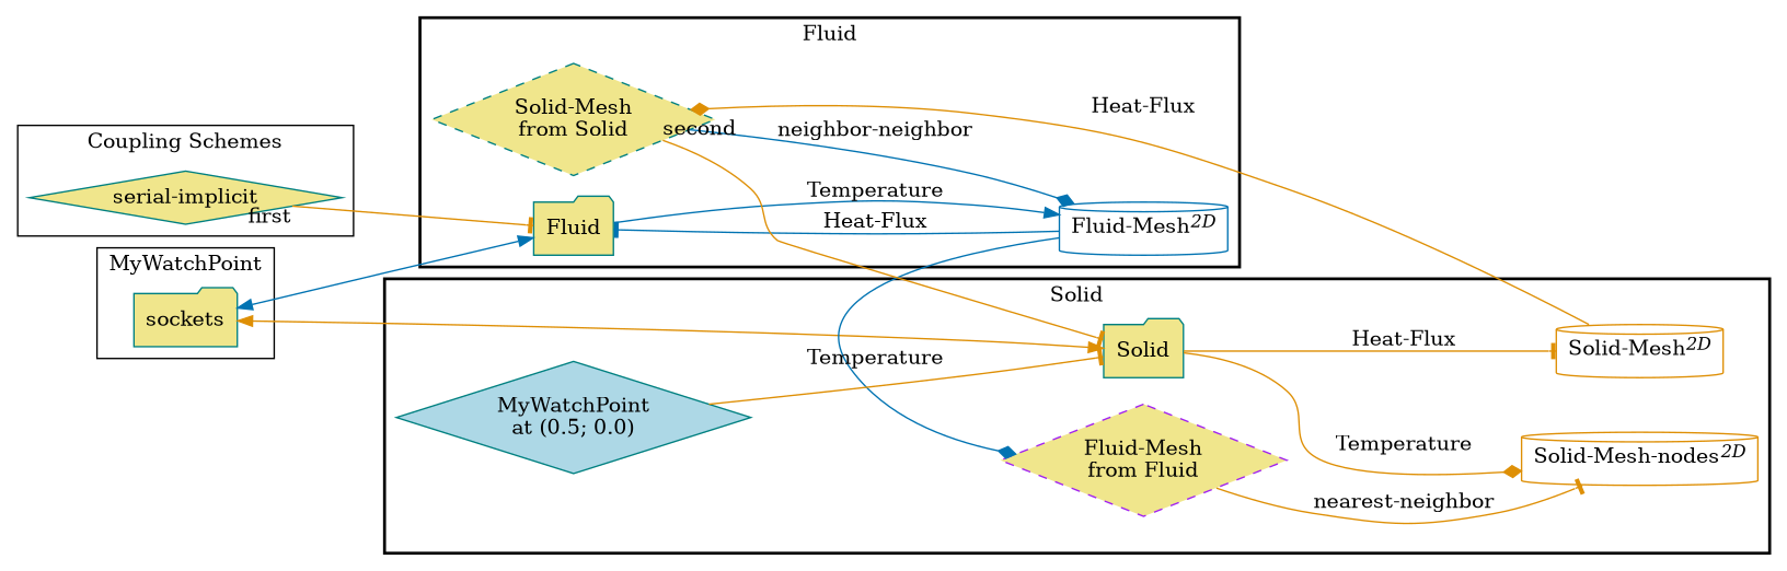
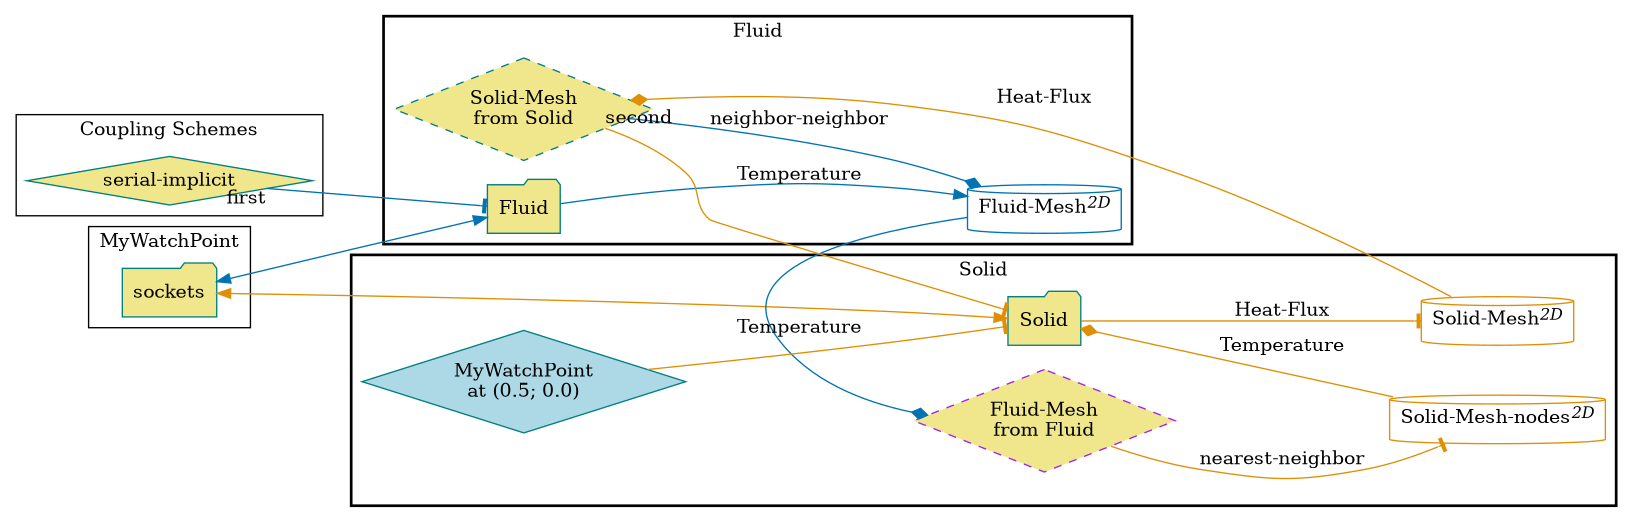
  digraph {
    compound=True
    rankdir=LR
    splines=true
    node [color=teal fillcolor=khaki shape=diamond style=filled]
    edge [color="#DE8F05" arrowhead=tee]
    n1 [label=sockets shape=folder]
    n2 [label="serial-implicit"]
    Fluid [shape=folder]
    n4 [color="#0173B2" label=<Fluid-Mesh<SUP><I>2D</I></SUP>> shape=cylinder fillcolor="" style=""]
    n5 [label="Solid-Mesh\nfrom Solid" style="dashed,filled"]
    Solid [shape=folder]
    n7 [color="#DE8F05" label=<Solid-Mesh<SUP><I>2D</I></SUP>> shape=cylinder fillcolor="" style=""]
    n8 [color="#DE8F05" label=<Solid-Mesh-nodes<SUP><I>2D</I></SUP>> shape=cylinder fillcolor="" style=""]
    n9 [color=purple label="Fluid-Mesh\nfrom Fluid" style="dashed,filled"]
    n10 [fillcolor=lightblue label="MyWatchPoint\nat (0.5; 0.0)"]
    subgraph cluster_1 {
      label=MyWatchPoint
      n1
    }
    subgraph cluster_2 {
      label="Coupling Schemes"
      n2
    }
    subgraph cluster_3 {
      label=Fluid
      style=bold
      Fluid
      n4
      n5
    }
    subgraph cluster_4 {
      label=Solid
      style=bold
      Solid
      n7
      n8
      n9
      n10
    }
    n1 -> Fluid [color="#0173B2" dir=both arrowhead=""]
    n1 -> Solid [dir=both arrowhead=""]
-   n2 -> Fluid [taillabel=first]
+   n2 -> Fluid [color="#0173B2" taillabel=first]
    Fluid -> n4 [arrowhead=normal color="#0173B2" label=Temperature]
-   n4 -> Fluid [color="#0173B2" label="Heat-Flux"]
    n4 -> n9 [arrowhead=diamond color="#0173B2" label=Temperature]
    n5 -> n4 [arrowhead=diamond color="#0173B2" label="neighbor-neighbor"]
    n5 -> Solid [taillabel=second]
    Solid -> n7 [label="Heat-Flux"]
    n7 -> n5 [arrowhead=diamond label="Heat-Flux"]
-   Solid -> n8 [arrowhead=diamond label=Temperature]
+   n8 -> Solid [arrowhead=diamond label=Temperature]
    n9 -> n8 [label="nearest-neighbor"]
    n10 -> Solid
  }
